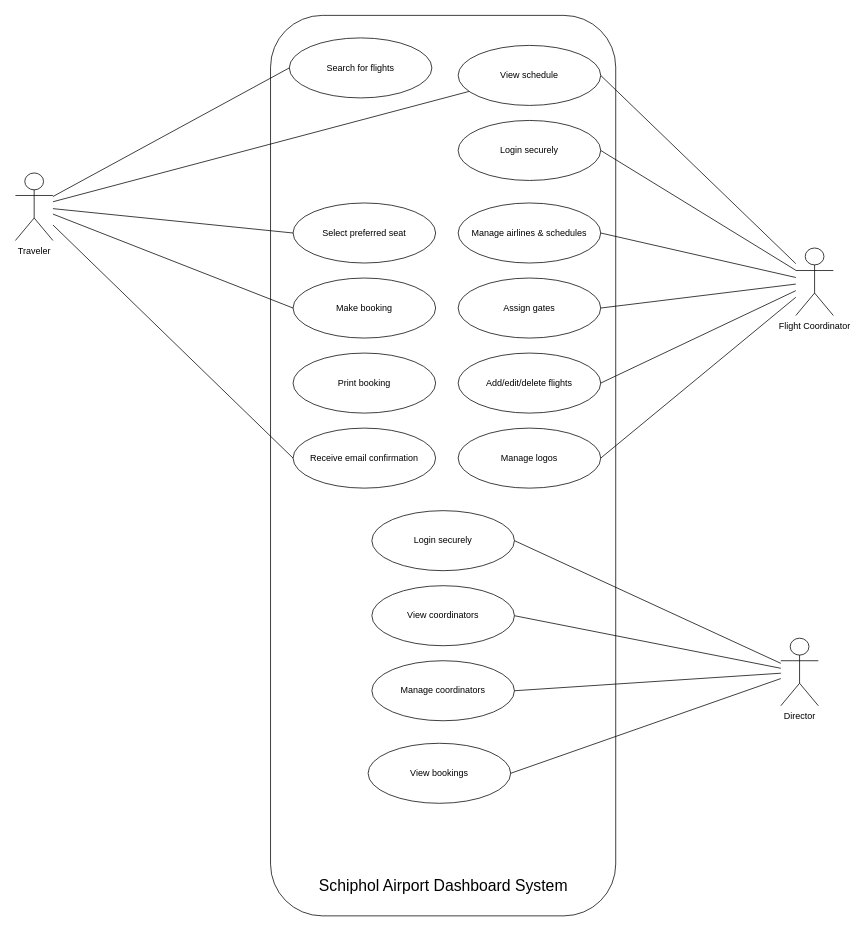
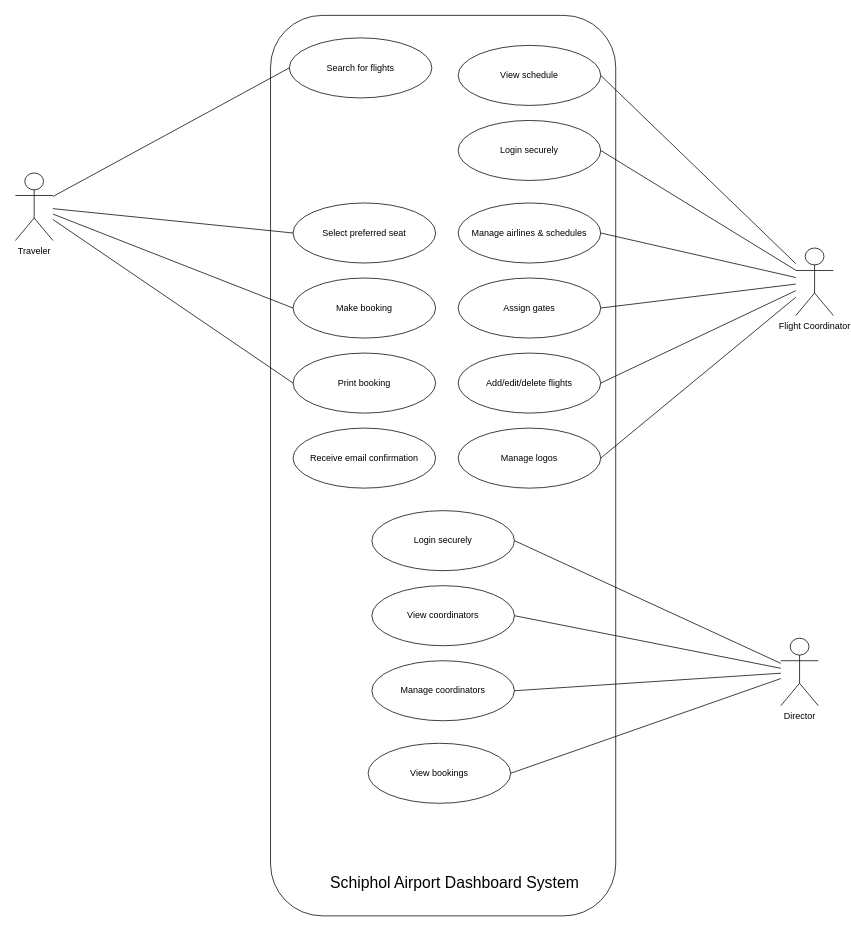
  <mxCell id="0" />
  <mxCell id="1" parent="0" />
  <mxCell id="2" value="" style="rounded=1;whiteSpace=wrap;html=1;" vertex="1" parent="1"><mxGeometry x="360" y="20" width="460" height="1200" as="geometry" /></mxCell>
  <mxCell id="3" value="Traveler" style="shape=umlActor;verticalLabelPosition=bottom;verticalAlign=top;html=1;outlineConnect=0;" vertex="1" parent="1"><mxGeometry x="20" y="230" width="50" height="90" as="geometry" /></mxCell>
  <mxCell id="4" value="Flight Coordinator" style="shape=umlActor;verticalLabelPosition=bottom;verticalAlign=top;html=1;outlineConnect=0;" vertex="1" parent="1"><mxGeometry x="1060" y="330" width="50" height="90" as="geometry" /></mxCell>
  <mxCell id="5" value="Director&lt;div&gt;&lt;br&gt;&lt;/div&gt;" style="shape=umlActor;verticalLabelPosition=bottom;verticalAlign=top;html=1;outlineConnect=0;" vertex="1" parent="1"><mxGeometry x="1040" y="850" width="50" height="90" as="geometry" /></mxCell>
- <mxCell id="6" value="Schiphol Airport Dashboard System" style="text;html=1;align=center;verticalAlign=middle;resizable=0;points=[];autosize=1;strokeColor=none;fillColor=none;fontSize=21;" vertex="1" parent="1"><mxGeometry x="410" y="1160" width="360" height="40" as="geometry" /></mxCell>
+ <mxCell id="6" value="Schiphol Airport Dashboard System" style="text;html=1;align=center;verticalAlign=middle;resizable=0;points=[];autosize=1;strokeColor=none;fillColor=none;fontSize=21;" vertex="1" parent="1"><mxGeometry x="425" y="1155" width="360" height="40" as="geometry" /></mxCell>
  <mxCell id="7" value="Search for flights" style="ellipse;whiteSpace=wrap;html=1;" vertex="1" parent="1"><mxGeometry x="385" y="50" width="190" height="80" as="geometry" /></mxCell>
  <mxCell id="8" value="Select preferred seat" style="ellipse;whiteSpace=wrap;html=1;" vertex="1" parent="1"><mxGeometry x="390" y="270" width="190" height="80" as="geometry" /></mxCell>
  <mxCell id="9" value="Make booking" style="ellipse;whiteSpace=wrap;html=1;" vertex="1" parent="1"><mxGeometry x="390" y="370" width="190" height="80" as="geometry" /></mxCell>
  <mxCell id="10" value="Print booking" style="ellipse;whiteSpace=wrap;html=1;" vertex="1" parent="1"><mxGeometry x="390" y="470" width="190" height="80" as="geometry" /></mxCell>
  <mxCell id="11" value="Receive email confirmation" style="ellipse;whiteSpace=wrap;html=1;" vertex="1" parent="1"><mxGeometry x="390" y="570" width="190" height="80" as="geometry" /></mxCell>
  <mxCell id="12" value="" style="endArrow=none;html=1;rounded=0;entryX=0;entryY=0.5;entryDx=0;entryDy=0;" edge="1" parent="1" source="3" target="7"><mxGeometry width="50" height="50" relative="1" as="geometry"><mxPoint x="210" y="230" as="sourcePoint" /><mxPoint x="260" y="180" as="targetPoint" /></mxGeometry></mxCell>
  <mxCell id="13" value="" style="endArrow=none;html=1;rounded=0;entryX=0;entryY=0.5;entryDx=0;entryDy=0;" edge="1" parent="1" source="3" target="8"><mxGeometry width="50" height="50" relative="1" as="geometry"><mxPoint x="90" y="235" as="sourcePoint" /><mxPoint x="410" y="120" as="targetPoint" /></mxGeometry></mxCell>
  <mxCell id="14" value="" style="endArrow=none;html=1;rounded=0;entryX=0;entryY=0.5;entryDx=0;entryDy=0;" edge="1" parent="1" source="3" target="9"><mxGeometry width="50" height="50" relative="1" as="geometry"><mxPoint x="100" y="245" as="sourcePoint" /><mxPoint x="420" y="130" as="targetPoint" /></mxGeometry></mxCell>
- <mxCell id="15" value="" style="endArrow=none;html=1;rounded=0;" edge="1" parent="1" source="3" target="17"><mxGeometry width="50" height="50" relative="1" as="geometry"><mxPoint x="110" y="255" as="sourcePoint" /><mxPoint x="430" y="140" as="targetPoint" /></mxGeometry></mxCell>
- <mxCell id="16" value="" style="endArrow=none;html=1;rounded=0;entryX=0;entryY=0.5;entryDx=0;entryDy=0;" edge="1" parent="1" source="3" target="11"><mxGeometry width="50" height="50" relative="1" as="geometry"><mxPoint x="120" y="265" as="sourcePoint" /><mxPoint x="440" y="150" as="targetPoint" /></mxGeometry></mxCell>
+ <mxCell id="15" value="" style="endArrow=none;html=1;rounded=0;entryX=0;entryY=0.5;entryDx=0;entryDy=0;" edge="1" parent="1" source="3" target="10"><mxGeometry width="50" height="50" relative="1" as="geometry"><mxPoint x="110" y="255" as="sourcePoint" /><mxPoint x="430" y="140" as="targetPoint" /></mxGeometry></mxCell>
  <mxCell id="17" value="View schedule" style="ellipse;whiteSpace=wrap;html=1;" vertex="1" parent="1"><mxGeometry x="610" y="60" width="190" height="80" as="geometry" /></mxCell>
  <mxCell id="18" value="Login securely" style="ellipse;whiteSpace=wrap;html=1;" vertex="1" parent="1"><mxGeometry x="610" y="160" width="190" height="80" as="geometry" /></mxCell>
  <mxCell id="19" value="Manage airlines &amp;amp; schedules" style="ellipse;whiteSpace=wrap;html=1;" vertex="1" parent="1"><mxGeometry x="610" y="270" width="190" height="80" as="geometry" /></mxCell>
  <mxCell id="20" value="Assign gates" style="ellipse;whiteSpace=wrap;html=1;" vertex="1" parent="1"><mxGeometry x="610" y="370" width="190" height="80" as="geometry" /></mxCell>
  <mxCell id="21" value="Add/edit/delete flights" style="ellipse;whiteSpace=wrap;html=1;" vertex="1" parent="1"><mxGeometry x="610" y="470" width="190" height="80" as="geometry" /></mxCell>
  <mxCell id="22" value="Manage logos" style="ellipse;whiteSpace=wrap;html=1;" vertex="1" parent="1"><mxGeometry x="610" y="570" width="190" height="80" as="geometry" /></mxCell>
  <mxCell id="23" value="" style="endArrow=none;html=1;rounded=0;exitX=1;exitY=0.5;exitDx=0;exitDy=0;" edge="1" parent="1" source="17" target="4"><mxGeometry width="50" height="50" relative="1" as="geometry"><mxPoint x="860" y="220" as="sourcePoint" /><mxPoint x="910" y="170" as="targetPoint" /></mxGeometry></mxCell>
  <mxCell id="24" value="" style="endArrow=none;html=1;rounded=0;exitX=1;exitY=0.5;exitDx=0;exitDy=0;" edge="1" parent="1" source="18" target="4"><mxGeometry width="50" height="50" relative="1" as="geometry"><mxPoint x="810" y="110" as="sourcePoint" /><mxPoint x="990" y="221" as="targetPoint" /></mxGeometry></mxCell>
  <mxCell id="25" value="" style="endArrow=none;html=1;rounded=0;exitX=1;exitY=0.5;exitDx=0;exitDy=0;" edge="1" parent="1" source="19" target="4"><mxGeometry width="50" height="50" relative="1" as="geometry"><mxPoint x="820" y="120" as="sourcePoint" /><mxPoint x="1000" y="231" as="targetPoint" /></mxGeometry></mxCell>
  <mxCell id="26" value="" style="endArrow=none;html=1;rounded=0;exitX=1;exitY=0.5;exitDx=0;exitDy=0;" edge="1" parent="1" source="20" target="4"><mxGeometry width="50" height="50" relative="1" as="geometry"><mxPoint x="830" y="130" as="sourcePoint" /><mxPoint x="1010" y="241" as="targetPoint" /></mxGeometry></mxCell>
  <mxCell id="27" value="" style="endArrow=none;html=1;rounded=0;exitX=1;exitY=0.5;exitDx=0;exitDy=0;" edge="1" parent="1" source="21" target="4"><mxGeometry width="50" height="50" relative="1" as="geometry"><mxPoint x="840" y="140" as="sourcePoint" /><mxPoint x="1020" y="251" as="targetPoint" /></mxGeometry></mxCell>
  <mxCell id="28" value="" style="endArrow=none;html=1;rounded=0;exitX=1;exitY=0.5;exitDx=0;exitDy=0;" edge="1" parent="1" source="22" target="4"><mxGeometry width="50" height="50" relative="1" as="geometry"><mxPoint x="850" y="150" as="sourcePoint" /><mxPoint x="1030" y="261" as="targetPoint" /></mxGeometry></mxCell>
  <mxCell id="29" value="Login securely" style="ellipse;whiteSpace=wrap;html=1;" vertex="1" parent="1"><mxGeometry x="495" y="680" width="190" height="80" as="geometry" /></mxCell>
  <mxCell id="30" value="View coordinators" style="ellipse;whiteSpace=wrap;html=1;" vertex="1" parent="1"><mxGeometry x="495" y="780" width="190" height="80" as="geometry" /></mxCell>
  <mxCell id="31" value="Manage coordinators" style="ellipse;whiteSpace=wrap;html=1;" vertex="1" parent="1"><mxGeometry x="495" y="880" width="190" height="80" as="geometry" /></mxCell>
  <mxCell id="32" value="View bookings" style="ellipse;whiteSpace=wrap;html=1;" vertex="1" parent="1"><mxGeometry x="490" y="990" width="190" height="80" as="geometry" /></mxCell>
  <mxCell id="33" value="" style="endArrow=none;html=1;rounded=0;exitX=1;exitY=0.5;exitDx=0;exitDy=0;" edge="1" parent="1" source="29" target="5"><mxGeometry width="50" height="50" relative="1" as="geometry"><mxPoint x="970" y="850" as="sourcePoint" /><mxPoint x="1020" y="800" as="targetPoint" /></mxGeometry></mxCell>
  <mxCell id="34" value="" style="endArrow=none;html=1;rounded=0;exitX=1;exitY=0.5;exitDx=0;exitDy=0;" edge="1" parent="1" source="30" target="5"><mxGeometry width="50" height="50" relative="1" as="geometry"><mxPoint x="695" y="730" as="sourcePoint" /><mxPoint x="1000" y="910" as="targetPoint" /></mxGeometry></mxCell>
  <mxCell id="35" value="" style="endArrow=none;html=1;rounded=0;exitX=1;exitY=0.5;exitDx=0;exitDy=0;" edge="1" parent="1" source="31" target="5"><mxGeometry width="50" height="50" relative="1" as="geometry"><mxPoint x="705" y="740" as="sourcePoint" /><mxPoint x="1060" y="894" as="targetPoint" /></mxGeometry></mxCell>
  <mxCell id="36" value="" style="endArrow=none;html=1;rounded=0;exitX=1;exitY=0.5;exitDx=0;exitDy=0;" edge="1" parent="1" source="32" target="5"><mxGeometry width="50" height="50" relative="1" as="geometry"><mxPoint x="715" y="750" as="sourcePoint" /><mxPoint x="1070" y="904" as="targetPoint" /></mxGeometry></mxCell>
